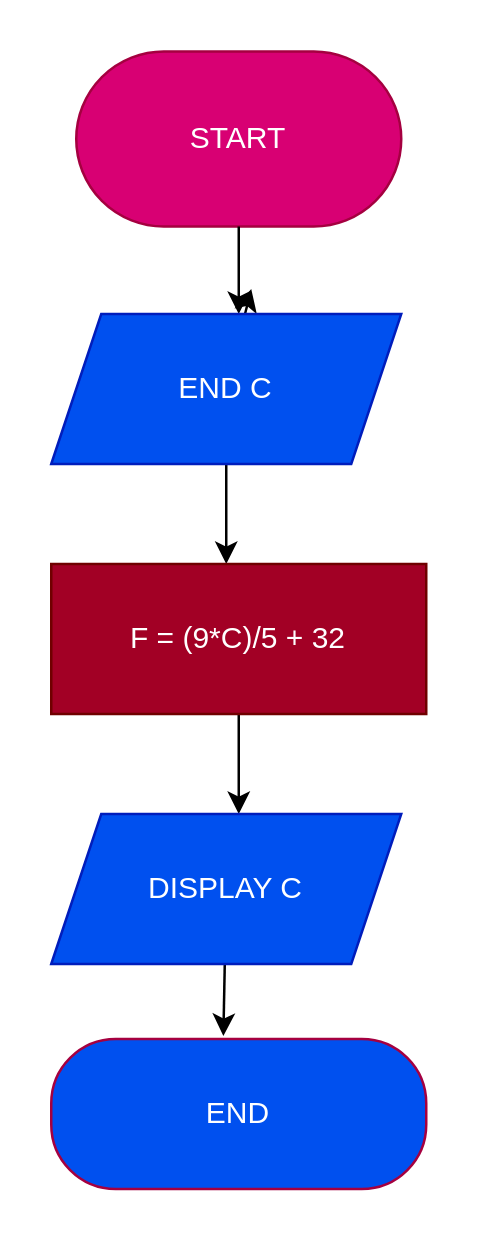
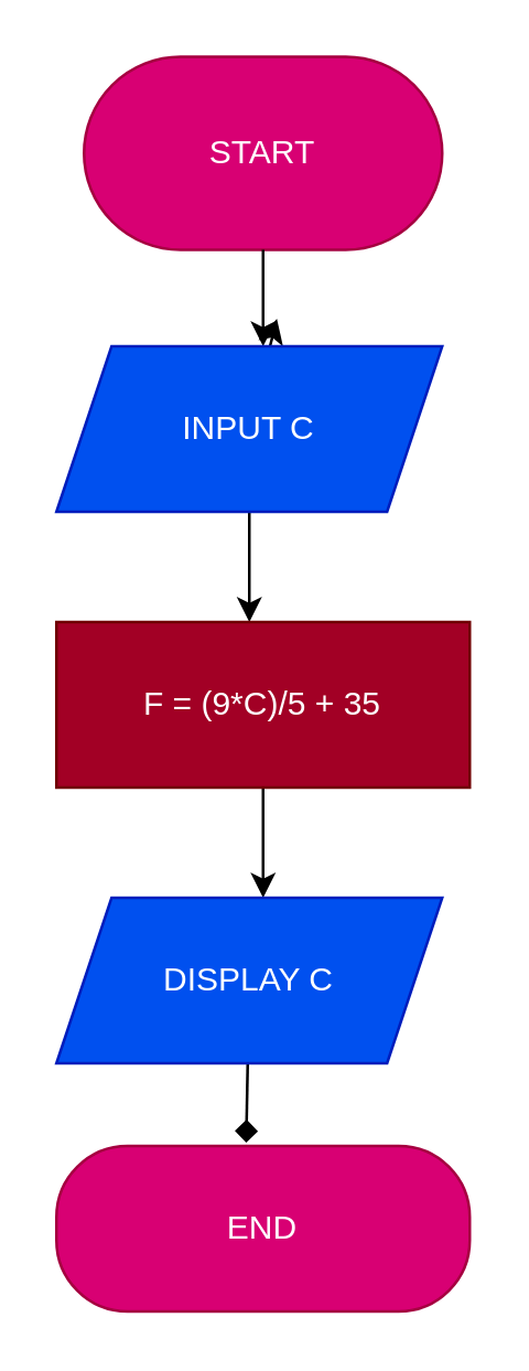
  <mxCell id="0" />
  <mxCell id="1" parent="0" />
  <mxCell id="2" value="START" style="rounded=1;whiteSpace=wrap;html=1;arcSize=50;fillColor=#d80073;fontColor=#ffffff;strokeColor=#A50040;" vertex="1" parent="1"><mxGeometry x="30" y="20" width="130" height="70" as="geometry" /></mxCell>
  <mxCell id="3" value="" style="endArrow=classic;html=1;exitX=0.5;exitY=1;exitDx=0;exitDy=0;" edge="1" parent="1" source="2"><mxGeometry width="50" height="50" relative="1" as="geometry"><mxPoint x="60" y="205" as="sourcePoint" /><mxPoint x="95" y="125" as="targetPoint" /></mxGeometry></mxCell>
  <mxCell id="4" style="edgeStyle=none;html=1;" edge="1" parent="1" source="6"><mxGeometry relative="1" as="geometry"><mxPoint x="100" y="115" as="targetPoint" /></mxGeometry></mxCell>
  <mxCell id="5" style="edgeStyle=none;html=1;exitX=0.5;exitY=1;exitDx=0;exitDy=0;" edge="1" parent="1" source="6"><mxGeometry relative="1" as="geometry"><mxPoint x="90" y="225" as="targetPoint" /></mxGeometry></mxCell>
- <mxCell id="6" value="END C" style="shape=parallelogram;perimeter=parallelogramPerimeter;whiteSpace=wrap;html=1;fixedSize=1;fillColor=#0050ef;fontColor=#ffffff;strokeColor=#001DBC;" vertex="1" parent="1"><mxGeometry x="20" y="125" width="140" height="60" as="geometry" /></mxCell>
+ <mxCell id="6" value="INPUT C" style="shape=parallelogram;perimeter=parallelogramPerimeter;whiteSpace=wrap;html=1;fixedSize=1;fillColor=#0050ef;fontColor=#ffffff;strokeColor=#001DBC;" vertex="1" parent="1"><mxGeometry x="20" y="125" width="140" height="60" as="geometry" /></mxCell>
  <mxCell id="7" style="edgeStyle=none;html=1;" edge="1" parent="1" source="8"><mxGeometry relative="1" as="geometry"><mxPoint x="95" y="325" as="targetPoint" /></mxGeometry></mxCell>
- <mxCell id="8" value="F = (9*C)/5 + 32" style="rounded=0;whiteSpace=wrap;html=1;fillColor=#a20025;fontColor=#ffffff;strokeColor=#6F0000;" vertex="1" parent="1"><mxGeometry x="20" y="225" width="150" height="60" as="geometry" /></mxCell>
+ <mxCell id="8" value="F = (9*C)/5 + 35" style="rounded=0;whiteSpace=wrap;html=1;fillColor=#a20025;fontColor=#ffffff;strokeColor=#6F0000;" vertex="1" parent="1"><mxGeometry x="20" y="225" width="150" height="60" as="geometry" /></mxCell>
  <mxCell id="9" style="edgeStyle=none;html=1;" edge="1" parent="1" source="10"><mxGeometry relative="1" as="geometry"><mxPoint x="95" y="415" as="targetPoint" /></mxGeometry></mxCell>
- <mxCell id="10" value="END" style="rounded=1;whiteSpace=wrap;html=1;arcSize=43;fillColor=#0050ef;fontColor=#ffffff;strokeColor=#A50040;" vertex="1" parent="1"><mxGeometry x="20" y="415" width="150" height="60" as="geometry" /></mxCell>
- <mxCell id="11" style="edgeStyle=none;html=1;entryX=0.459;entryY=-0.02;entryDx=0;entryDy=0;entryPerimeter=0;" edge="1" parent="1" source="12" target="10"><mxGeometry relative="1" as="geometry" /></mxCell>
+ <mxCell id="10" value="END" style="rounded=1;whiteSpace=wrap;html=1;arcSize=43;fillColor=#d80073;fontColor=#ffffff;strokeColor=#A50040;" vertex="1" parent="1"><mxGeometry x="20" y="415" width="150" height="60" as="geometry" /></mxCell>
+ <mxCell id="11" style="edgeStyle=none;html=1;entryX=0.459;entryY=-0.02;entryDx=0;entryDy=0;entryPerimeter=0;endArrow=diamond;" edge="1" parent="1" source="12" target="10"><mxGeometry relative="1" as="geometry" /></mxCell>
  <mxCell id="12" value="DISPLAY C" style="shape=parallelogram;perimeter=parallelogramPerimeter;whiteSpace=wrap;html=1;fixedSize=1;fillColor=#0050ef;fontColor=#ffffff;strokeColor=#001DBC;" vertex="1" parent="1"><mxGeometry x="20" y="325" width="140" height="60" as="geometry" /></mxCell>
